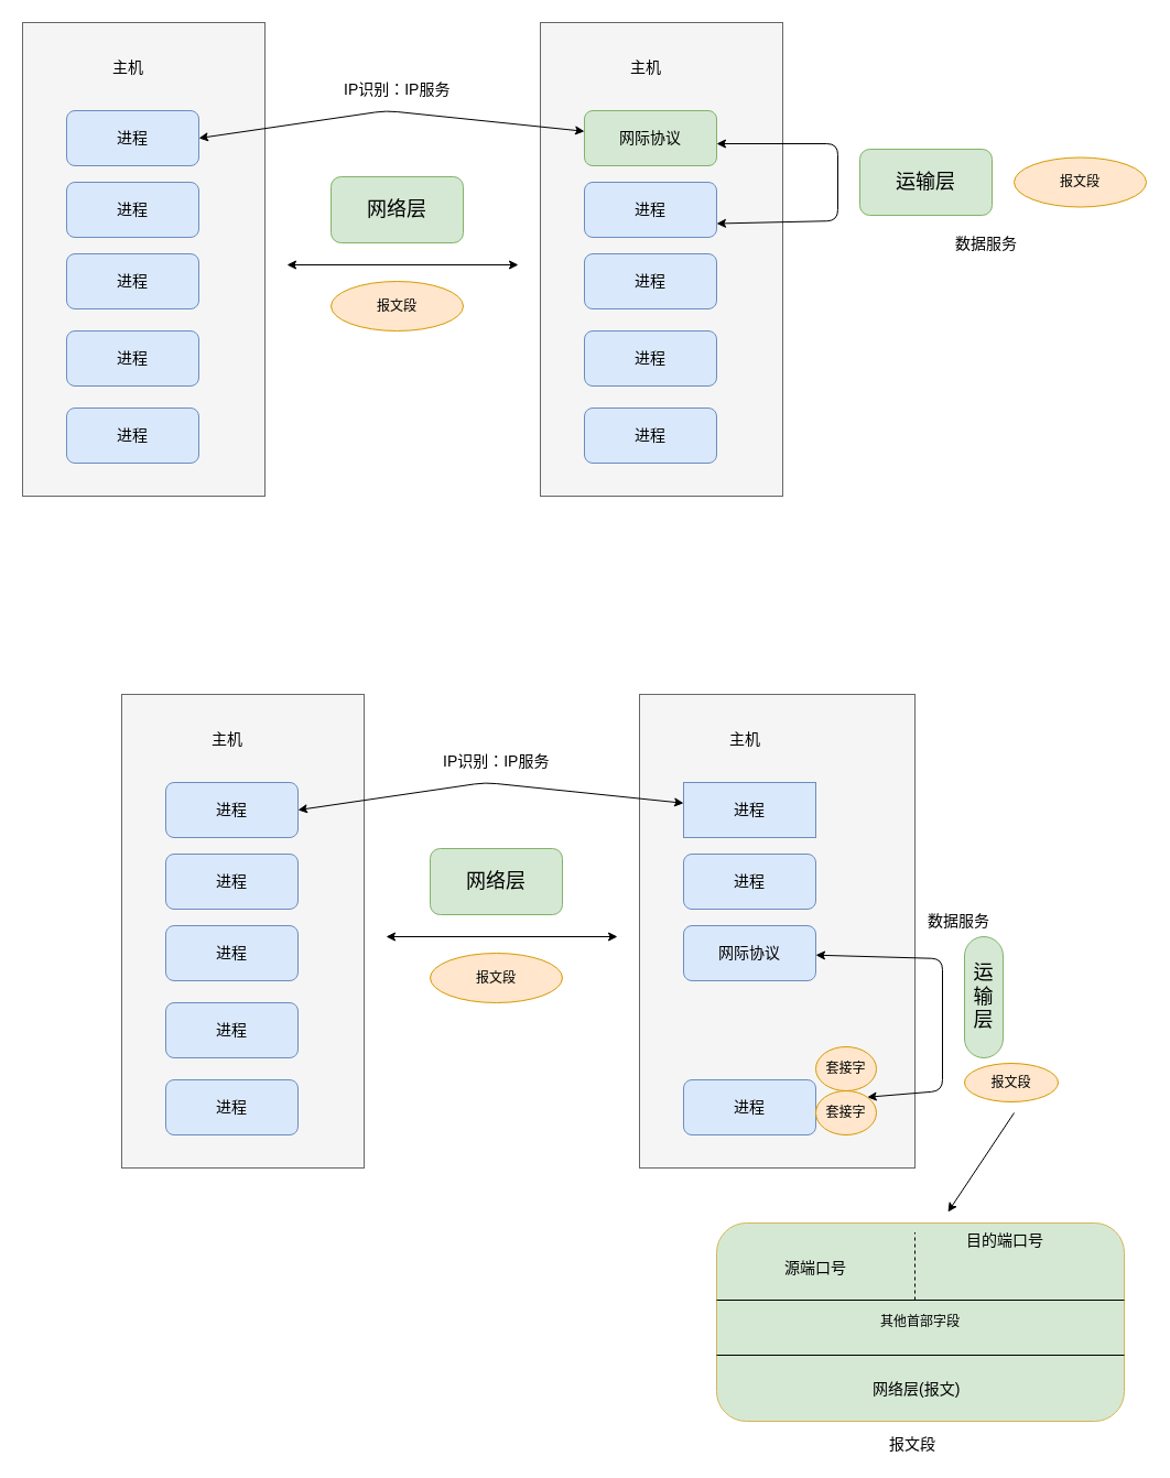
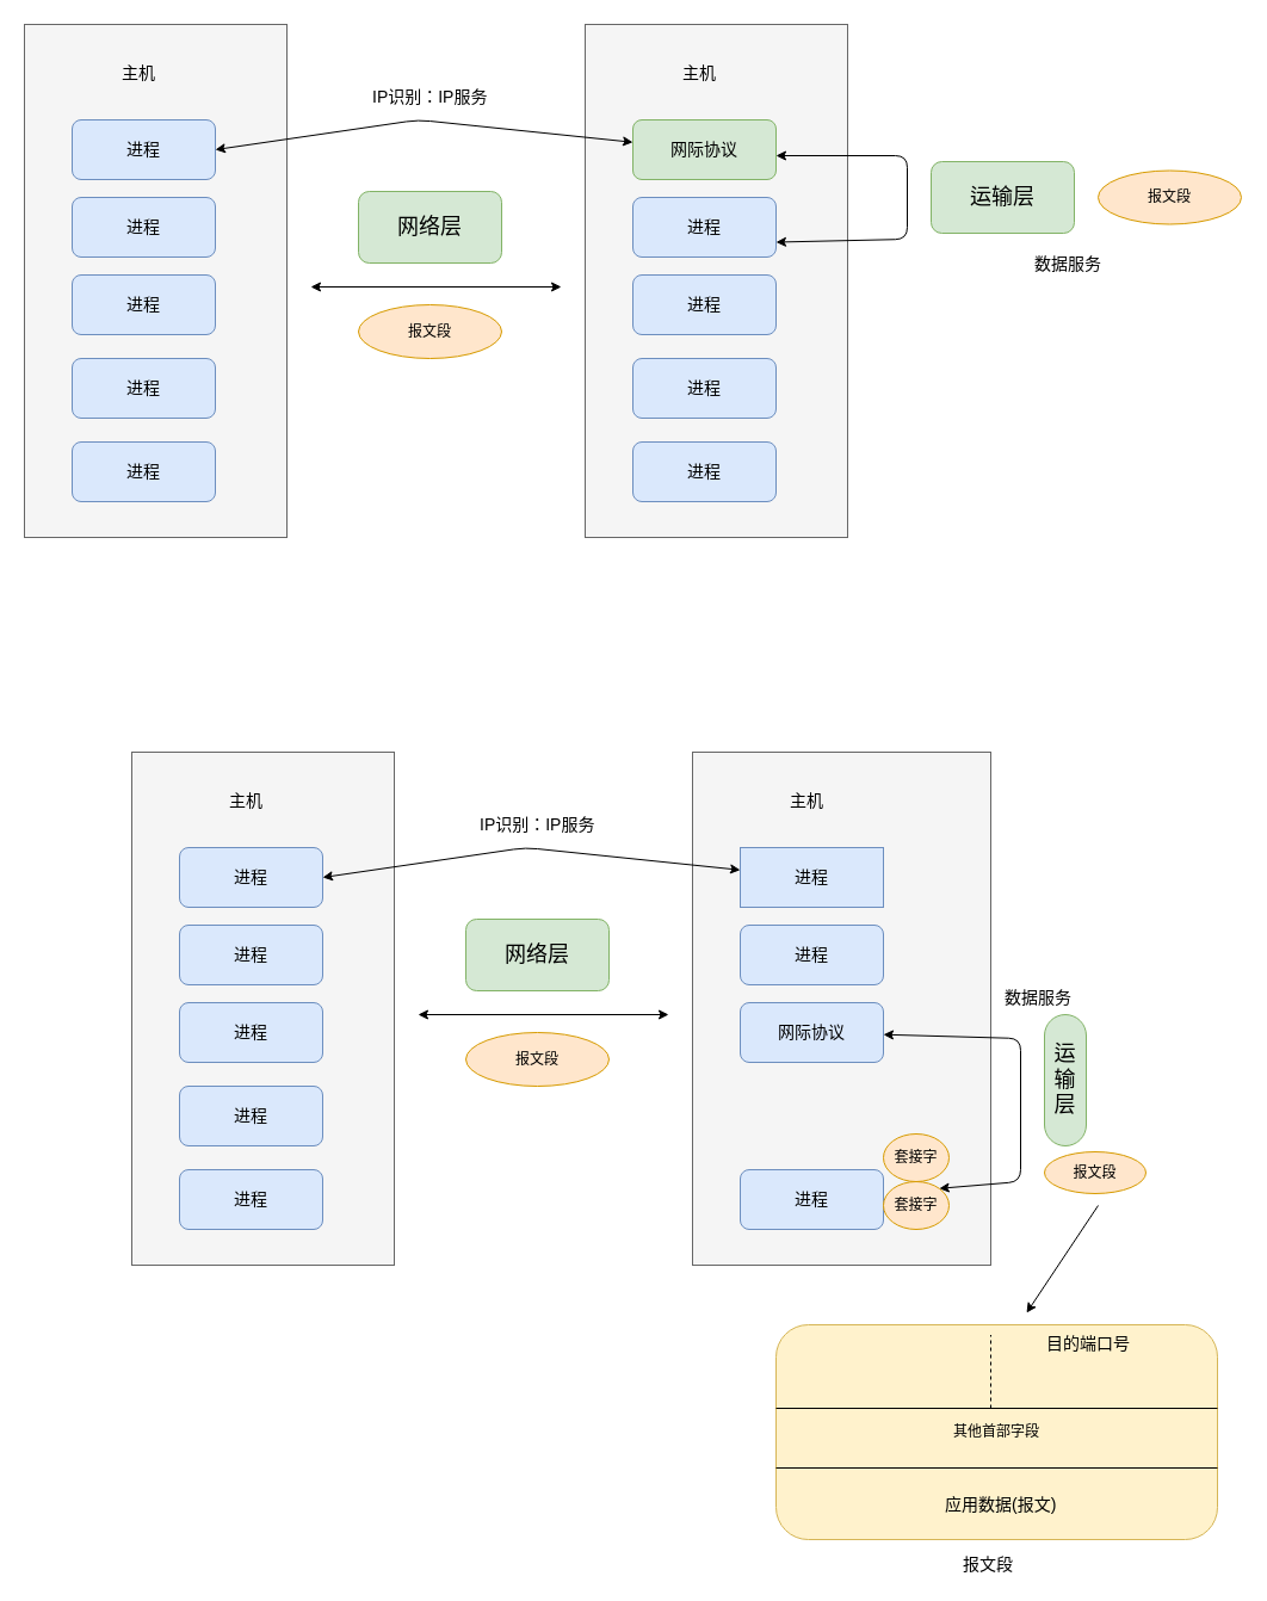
  <mxCell id="0" />
  <mxCell id="1" parent="0" />
  <mxCell id="2" value="" style="rounded=0;whiteSpace=wrap;html=1;fillColor=#f5f5f5;strokeColor=#666666;fontColor=#333333;" vertex="1" parent="1"><mxGeometry x="20" y="20" width="220" height="430" as="geometry" /></mxCell>
  <mxCell id="3" value="&lt;font style=&quot;font-size: 14px&quot;&gt;主机&lt;/font&gt;" style="text;html=1;resizable=0;points=[];autosize=1;align=left;verticalAlign=top;spacingTop=-4;" vertex="1" parent="1"><mxGeometry x="100" y="50" width="40" height="20" as="geometry" /></mxCell>
  <mxCell id="4" value="&lt;font style=&quot;font-size: 14px&quot;&gt;进程&lt;/font&gt;" style="rounded=1;whiteSpace=wrap;html=1;fillColor=#dae8fc;strokeColor=#6c8ebf;" vertex="1" parent="1"><mxGeometry x="60" y="100" width="120" height="50" as="geometry" /></mxCell>
  <mxCell id="5" value="&lt;font style=&quot;font-size: 14px&quot;&gt;进程&lt;/font&gt;" style="rounded=1;whiteSpace=wrap;html=1;fillColor=#dae8fc;strokeColor=#6c8ebf;" vertex="1" parent="1"><mxGeometry x="60" y="165" width="120" height="50" as="geometry" /></mxCell>
  <mxCell id="6" value="&lt;font style=&quot;font-size: 14px&quot;&gt;进程&lt;/font&gt;" style="rounded=1;whiteSpace=wrap;html=1;fillColor=#dae8fc;strokeColor=#6c8ebf;" vertex="1" parent="1"><mxGeometry x="60" y="230" width="120" height="50" as="geometry" /></mxCell>
  <mxCell id="7" value="&lt;font style=&quot;font-size: 14px&quot;&gt;进程&lt;/font&gt;" style="rounded=1;whiteSpace=wrap;html=1;fillColor=#dae8fc;strokeColor=#6c8ebf;" vertex="1" parent="1"><mxGeometry x="60" y="300" width="120" height="50" as="geometry" /></mxCell>
  <mxCell id="8" value="&lt;font style=&quot;font-size: 14px&quot;&gt;进程&lt;/font&gt;" style="rounded=1;whiteSpace=wrap;html=1;fillColor=#dae8fc;strokeColor=#6c8ebf;" vertex="1" parent="1"><mxGeometry x="60" y="370" width="120" height="50" as="geometry" /></mxCell>
  <mxCell id="9" value="" style="rounded=0;whiteSpace=wrap;html=1;fillColor=#f5f5f5;strokeColor=#666666;fontColor=#333333;" vertex="1" parent="1"><mxGeometry x="490" y="20" width="220" height="430" as="geometry" /></mxCell>
  <mxCell id="10" value="&lt;font style=&quot;font-size: 14px&quot;&gt;主机&lt;/font&gt;" style="text;html=1;resizable=0;points=[];autosize=1;align=left;verticalAlign=top;spacingTop=-4;" vertex="1" parent="1"><mxGeometry x="570" y="50" width="40" height="20" as="geometry" /></mxCell>
  <mxCell id="11" value="&lt;span style=&quot;font-size: 14px&quot;&gt;网际协议&lt;/span&gt;" style="rounded=1;whiteSpace=wrap;html=1;fillColor=#d5e8d4;strokeColor=#82b366;" vertex="1" parent="1"><mxGeometry x="530" y="100" width="120" height="50" as="geometry" /></mxCell>
  <mxCell id="12" value="&lt;font style=&quot;font-size: 14px&quot;&gt;进程&lt;/font&gt;" style="rounded=1;whiteSpace=wrap;html=1;fillColor=#dae8fc;strokeColor=#6c8ebf;" vertex="1" parent="1"><mxGeometry x="530" y="165" width="120" height="50" as="geometry" /></mxCell>
  <mxCell id="13" value="&lt;font style=&quot;font-size: 14px&quot;&gt;进程&lt;/font&gt;" style="rounded=1;whiteSpace=wrap;html=1;fillColor=#dae8fc;strokeColor=#6c8ebf;" vertex="1" parent="1"><mxGeometry x="530" y="230" width="120" height="50" as="geometry" /></mxCell>
  <mxCell id="14" value="&lt;font style=&quot;font-size: 14px&quot;&gt;进程&lt;/font&gt;" style="rounded=1;whiteSpace=wrap;html=1;fillColor=#dae8fc;strokeColor=#6c8ebf;" vertex="1" parent="1"><mxGeometry x="530" y="300" width="120" height="50" as="geometry" /></mxCell>
  <mxCell id="15" value="&lt;font style=&quot;font-size: 14px&quot;&gt;进程&lt;/font&gt;" style="rounded=1;whiteSpace=wrap;html=1;fillColor=#dae8fc;strokeColor=#6c8ebf;" vertex="1" parent="1"><mxGeometry x="530" y="370" width="120" height="50" as="geometry" /></mxCell>
  <mxCell id="16" value="" style="endArrow=classic;startArrow=classic;html=1;" edge="1" parent="1"><mxGeometry width="50" height="50" relative="1" as="geometry"><mxPoint x="260" y="240" as="sourcePoint" /><mxPoint x="470" y="240" as="targetPoint" /></mxGeometry></mxCell>
  <mxCell id="17" value="&lt;font style=&quot;font-size: 18px&quot;&gt;网络层&lt;/font&gt;" style="rounded=1;whiteSpace=wrap;html=1;fillColor=#d5e8d4;strokeColor=#82b366;" vertex="1" parent="1"><mxGeometry x="300" y="160" width="120" height="60" as="geometry" /></mxCell>
  <mxCell id="18" value="" style="endArrow=classic;startArrow=classic;html=1;entryX=1;entryY=0.75;entryDx=0;entryDy=0;" edge="1" parent="1" target="12"><mxGeometry width="50" height="50" relative="1" as="geometry"><mxPoint x="650" y="130" as="sourcePoint" /><mxPoint x="790" y="200" as="targetPoint" /><Array as="points"><mxPoint x="760" y="130" /><mxPoint x="760" y="200" /></Array></mxGeometry></mxCell>
  <mxCell id="19" value="&lt;font style=&quot;font-size: 18px&quot;&gt;运输层&lt;/font&gt;" style="rounded=1;whiteSpace=wrap;html=1;fillColor=#d5e8d4;strokeColor=#82b366;" vertex="1" parent="1"><mxGeometry x="780" y="135" width="120" height="60" as="geometry" /></mxCell>
  <mxCell id="20" value="报文段" style="ellipse;whiteSpace=wrap;html=1;fillColor=#ffe6cc;strokeColor=#d79b00;" vertex="1" parent="1"><mxGeometry x="300" y="255" width="120" height="45" as="geometry" /></mxCell>
  <mxCell id="21" value="报文段" style="ellipse;whiteSpace=wrap;html=1;fillColor=#ffe6cc;strokeColor=#d79b00;" vertex="1" parent="1"><mxGeometry x="920" y="142.5" width="120" height="45" as="geometry" /></mxCell>
  <mxCell id="22" value="" style="endArrow=classic;startArrow=classic;html=1;exitX=1;exitY=0.5;exitDx=0;exitDy=0;" edge="1" parent="1" source="4" target="11"><mxGeometry width="50" height="50" relative="1" as="geometry"><mxPoint x="280" y="95" as="sourcePoint" /><mxPoint x="330" y="45" as="targetPoint" /><Array as="points"><mxPoint x="350" y="100" /></Array></mxGeometry></mxCell>
  <mxCell id="23" value="&lt;font style=&quot;font-size: 14px&quot;&gt;IP识别：IP服务&lt;/font&gt;" style="text;html=1;resizable=0;points=[];autosize=1;align=left;verticalAlign=top;spacingTop=-4;" vertex="1" parent="1"><mxGeometry x="310" y="70" width="110" height="20" as="geometry" /></mxCell>
  <mxCell id="24" value="&lt;span style=&quot;font-size: 14px&quot;&gt;数据服务&lt;/span&gt;" style="text;html=1;resizable=0;points=[];autosize=1;align=left;verticalAlign=top;spacingTop=-4;" vertex="1" parent="1"><mxGeometry x="865" y="210" width="70" height="20" as="geometry" /></mxCell>
  <mxCell id="25" value="" style="rounded=0;whiteSpace=wrap;html=1;fillColor=#f5f5f5;strokeColor=#666666;fontColor=#333333;" vertex="1" parent="1"><mxGeometry x="110" y="630" width="220" height="430" as="geometry" /></mxCell>
  <mxCell id="26" value="&lt;font style=&quot;font-size: 14px&quot;&gt;主机&lt;/font&gt;" style="text;html=1;resizable=0;points=[];autosize=1;align=left;verticalAlign=top;spacingTop=-4;" vertex="1" parent="1"><mxGeometry x="190" y="660" width="40" height="20" as="geometry" /></mxCell>
  <mxCell id="27" value="&lt;font style=&quot;font-size: 14px&quot;&gt;进程&lt;/font&gt;" style="rounded=1;whiteSpace=wrap;html=1;fillColor=#dae8fc;strokeColor=#6c8ebf;" vertex="1" parent="1"><mxGeometry x="150" y="710" width="120" height="50" as="geometry" /></mxCell>
  <mxCell id="28" value="&lt;font style=&quot;font-size: 14px&quot;&gt;进程&lt;/font&gt;" style="rounded=1;whiteSpace=wrap;html=1;fillColor=#dae8fc;strokeColor=#6c8ebf;" vertex="1" parent="1"><mxGeometry x="150" y="775" width="120" height="50" as="geometry" /></mxCell>
  <mxCell id="29" value="&lt;font style=&quot;font-size: 14px&quot;&gt;进程&lt;/font&gt;" style="rounded=1;whiteSpace=wrap;html=1;fillColor=#dae8fc;strokeColor=#6c8ebf;" vertex="1" parent="1"><mxGeometry x="150" y="840" width="120" height="50" as="geometry" /></mxCell>
  <mxCell id="30" value="&lt;font style=&quot;font-size: 14px&quot;&gt;进程&lt;/font&gt;" style="rounded=1;whiteSpace=wrap;html=1;fillColor=#dae8fc;strokeColor=#6c8ebf;" vertex="1" parent="1"><mxGeometry x="150" y="910" width="120" height="50" as="geometry" /></mxCell>
  <mxCell id="31" value="&lt;font style=&quot;font-size: 14px&quot;&gt;进程&lt;/font&gt;" style="rounded=1;whiteSpace=wrap;html=1;fillColor=#dae8fc;strokeColor=#6c8ebf;" vertex="1" parent="1"><mxGeometry x="150" y="980" width="120" height="50" as="geometry" /></mxCell>
  <mxCell id="32" value="" style="rounded=0;whiteSpace=wrap;html=1;fillColor=#f5f5f5;strokeColor=#666666;fontColor=#333333;" vertex="1" parent="1"><mxGeometry x="580" y="630" width="250" height="430" as="geometry" /></mxCell>
  <mxCell id="33" value="&lt;font style=&quot;font-size: 14px&quot;&gt;主机&lt;/font&gt;" style="text;html=1;resizable=0;points=[];autosize=1;align=left;verticalAlign=top;spacingTop=-4;" vertex="1" parent="1"><mxGeometry x="660" y="660" width="40" height="20" as="geometry" /></mxCell>
  <mxCell id="34" value="&lt;font style=&quot;font-size: 14px&quot;&gt;进程&lt;/font&gt;" style="rounded=1;whiteSpace=wrap;html=1;fillColor=#dae8fc;strokeColor=#6c8ebf;arcSize=0;" vertex="1" parent="1"><mxGeometry x="620" y="710" width="120" height="50" as="geometry" /></mxCell>
  <mxCell id="35" value="&lt;font style=&quot;font-size: 14px&quot;&gt;进程&lt;/font&gt;" style="rounded=1;whiteSpace=wrap;html=1;fillColor=#dae8fc;strokeColor=#6c8ebf;" vertex="1" parent="1"><mxGeometry x="620" y="775" width="120" height="50" as="geometry" /></mxCell>
  <mxCell id="36" value="&lt;span style=&quot;font-size: 14px&quot;&gt;网际协议&lt;/span&gt;" style="rounded=1;whiteSpace=wrap;html=1;fillColor=#dae8fc;strokeColor=#6c8ebf;" vertex="1" parent="1"><mxGeometry x="620" y="840" width="120" height="50" as="geometry" /></mxCell>
  <mxCell id="37" value="&lt;font style=&quot;font-size: 14px&quot;&gt;进程&lt;/font&gt;" style="rounded=1;whiteSpace=wrap;html=1;fillColor=#dae8fc;strokeColor=#6c8ebf;" vertex="1" parent="1"><mxGeometry x="620" y="980" width="120" height="50" as="geometry" /></mxCell>
  <mxCell id="38" value="" style="endArrow=classic;startArrow=classic;html=1;" edge="1" parent="1"><mxGeometry width="50" height="50" relative="1" as="geometry"><mxPoint x="350" y="850" as="sourcePoint" /><mxPoint x="560" y="850" as="targetPoint" /></mxGeometry></mxCell>
  <mxCell id="39" value="&lt;font style=&quot;font-size: 18px&quot;&gt;网络层&lt;/font&gt;" style="rounded=1;whiteSpace=wrap;html=1;fillColor=#d5e8d4;strokeColor=#82b366;" vertex="1" parent="1"><mxGeometry x="390" y="770" width="120" height="60" as="geometry" /></mxCell>
  <mxCell id="40" value="&lt;font style=&quot;font-size: 18px&quot;&gt;运输层&lt;/font&gt;" style="rounded=1;whiteSpace=wrap;html=1;fillColor=#d5e8d4;strokeColor=#82b366;arcSize=50;" vertex="1" parent="1"><mxGeometry x="875" y="850" width="35" height="110" as="geometry" /></mxCell>
  <mxCell id="41" value="报文段" style="ellipse;whiteSpace=wrap;html=1;fillColor=#ffe6cc;strokeColor=#d79b00;" vertex="1" parent="1"><mxGeometry x="390" y="865" width="120" height="45" as="geometry" /></mxCell>
  <mxCell id="42" value="报文段" style="ellipse;whiteSpace=wrap;html=1;fillColor=#ffe6cc;strokeColor=#d79b00;" vertex="1" parent="1"><mxGeometry x="875" y="965" width="85" height="35" as="geometry" /></mxCell>
  <mxCell id="43" value="" style="endArrow=classic;startArrow=classic;html=1;exitX=1;exitY=0.5;exitDx=0;exitDy=0;" edge="1" parent="1" source="27" target="34"><mxGeometry width="50" height="50" relative="1" as="geometry"><mxPoint x="370" y="705" as="sourcePoint" /><mxPoint x="420" y="655" as="targetPoint" /><Array as="points"><mxPoint x="440" y="710" /></Array></mxGeometry></mxCell>
  <mxCell id="44" value="&lt;font style=&quot;font-size: 14px&quot;&gt;IP识别：IP服务&lt;/font&gt;" style="text;html=1;resizable=0;points=[];autosize=1;align=left;verticalAlign=top;spacingTop=-4;" vertex="1" parent="1"><mxGeometry x="400" y="680" width="110" height="20" as="geometry" /></mxCell>
  <mxCell id="45" value="&lt;span style=&quot;font-size: 14px&quot;&gt;数据服务&lt;/span&gt;" style="text;html=1;resizable=0;points=[];autosize=1;align=left;verticalAlign=top;spacingTop=-4;" vertex="1" parent="1"><mxGeometry x="840" y="825" width="70" height="20" as="geometry" /></mxCell>
  <mxCell id="46" value="" style="endArrow=classic;startArrow=classic;html=1;entryX=1;entryY=0;entryDx=0;entryDy=0;" edge="1" parent="1" source="36" target="48"><mxGeometry width="50" height="50" relative="1" as="geometry"><mxPoint x="745" y="907.5" as="sourcePoint" /><mxPoint x="745" y="980" as="targetPoint" /><Array as="points"><mxPoint x="855" y="870" /><mxPoint x="855" y="990" /></Array></mxGeometry></mxCell>
  <mxCell id="47" value="套接字" style="ellipse;whiteSpace=wrap;html=1;fillColor=#ffe6cc;strokeColor=#d79b00;" vertex="1" parent="1"><mxGeometry x="740" y="950" width="55" height="40" as="geometry" /></mxCell>
  <mxCell id="48" value="套接字" style="ellipse;whiteSpace=wrap;html=1;fillColor=#ffe6cc;strokeColor=#d79b00;" vertex="1" parent="1"><mxGeometry x="740" y="990" width="55" height="40" as="geometry" /></mxCell>
- <mxCell id="49" value="其他首部字段" style="rounded=1;whiteSpace=wrap;html=1;fillColor=#d5e8d4;strokeColor=#d6b656;" vertex="1" parent="1"><mxGeometry x="650" y="1110" width="370" height="180" as="geometry" /></mxCell>
+ <mxCell id="49" value="其他首部字段" style="rounded=1;whiteSpace=wrap;html=1;fillColor=#fff2cc;strokeColor=#d6b656;" vertex="1" parent="1"><mxGeometry x="650" y="1110" width="370" height="180" as="geometry" /></mxCell>
  <mxCell id="50" value="&lt;font style=&quot;font-size: 14px&quot;&gt;报文段&lt;/font&gt;" style="text;html=1;resizable=0;points=[];autosize=1;align=left;verticalAlign=top;spacingTop=-4;" vertex="1" parent="1"><mxGeometry x="805" y="1300" width="60" height="20" as="geometry" /></mxCell>
  <mxCell id="51" value="" style="endArrow=classic;html=1;" edge="1" parent="1"><mxGeometry width="50" height="50" relative="1" as="geometry"><mxPoint x="920" y="1010" as="sourcePoint" /><mxPoint x="860" y="1100" as="targetPoint" /></mxGeometry></mxCell>
  <mxCell id="52" value="" style="endArrow=none;html=1;" edge="1" parent="1"><mxGeometry width="50" height="50" relative="1" as="geometry"><mxPoint x="650" y="1180" as="sourcePoint" /><mxPoint x="1020" y="1180" as="targetPoint" /></mxGeometry></mxCell>
  <mxCell id="53" value="" style="endArrow=none;dashed=1;html=1;" edge="1" parent="1"><mxGeometry width="50" height="50" relative="1" as="geometry"><mxPoint x="830" y="1180" as="sourcePoint" /><mxPoint x="830" y="1118.5" as="targetPoint" /></mxGeometry></mxCell>
- <mxCell id="54" value="&lt;font style=&quot;font-size: 14px&quot;&gt;源端口号&lt;/font&gt;" style="text;html=1;resizable=0;points=[];autosize=1;align=left;verticalAlign=top;spacingTop=-4;" vertex="1" parent="1"><mxGeometry x="710" y="1140" width="70" height="20" as="geometry" /></mxCell>
  <mxCell id="55" value="&lt;font style=&quot;font-size: 14px&quot;&gt;目的端口号&lt;/font&gt;" style="text;html=1;resizable=0;points=[];autosize=1;align=left;verticalAlign=top;spacingTop=-4;" vertex="1" parent="1"><mxGeometry x="875" y="1115" width="90" height="20" as="geometry" /></mxCell>
  <mxCell id="56" value="" style="endArrow=none;html=1;" edge="1" parent="1"><mxGeometry width="50" height="50" relative="1" as="geometry"><mxPoint x="650" y="1230" as="sourcePoint" /><mxPoint x="1020" y="1230" as="targetPoint" /></mxGeometry></mxCell>
- <mxCell id="57" value="&lt;font style=&quot;font-size: 14px&quot;&gt;网络层(报文)&lt;/font&gt;" style="text;html=1;resizable=0;points=[];autosize=1;align=left;verticalAlign=top;spacingTop=-4;" vertex="1" parent="1"><mxGeometry x="790" y="1250" width="110" height="20" as="geometry" /></mxCell>
+ <mxCell id="57" value="&lt;font style=&quot;font-size: 14px&quot;&gt;应用数据(报文)&lt;/font&gt;" style="text;html=1;resizable=0;points=[];autosize=1;align=left;verticalAlign=top;spacingTop=-4;" vertex="1" parent="1"><mxGeometry x="790" y="1250" width="110" height="20" as="geometry" /></mxCell>
